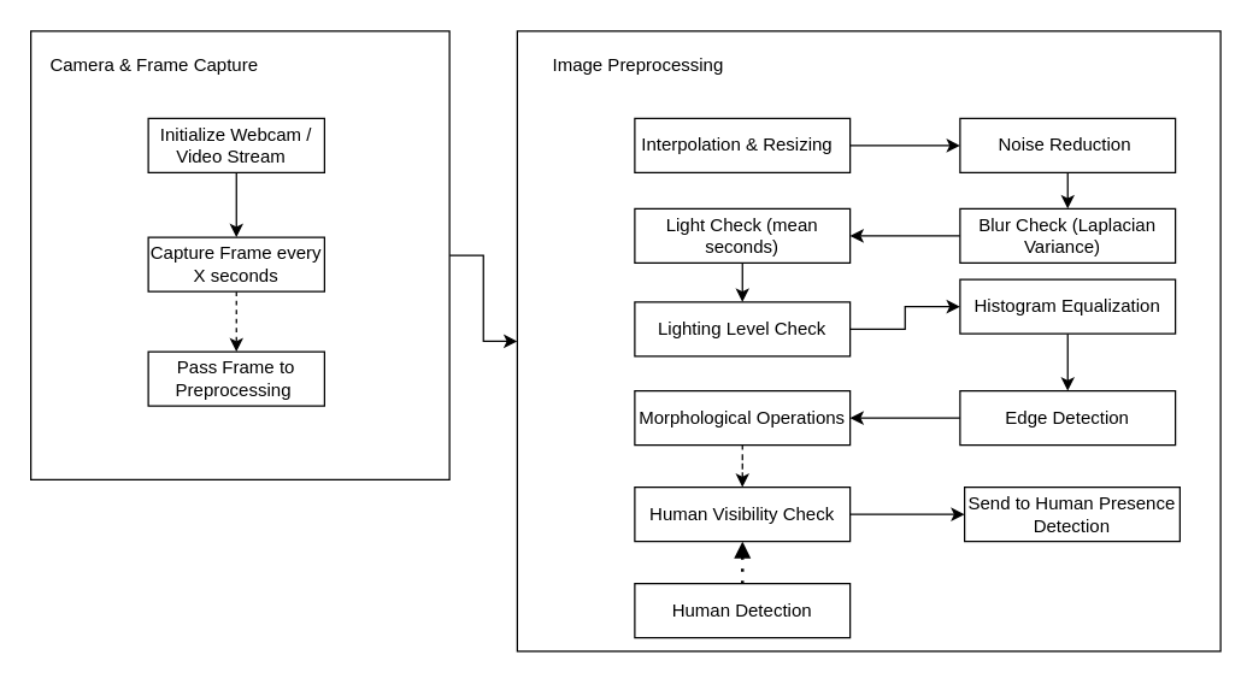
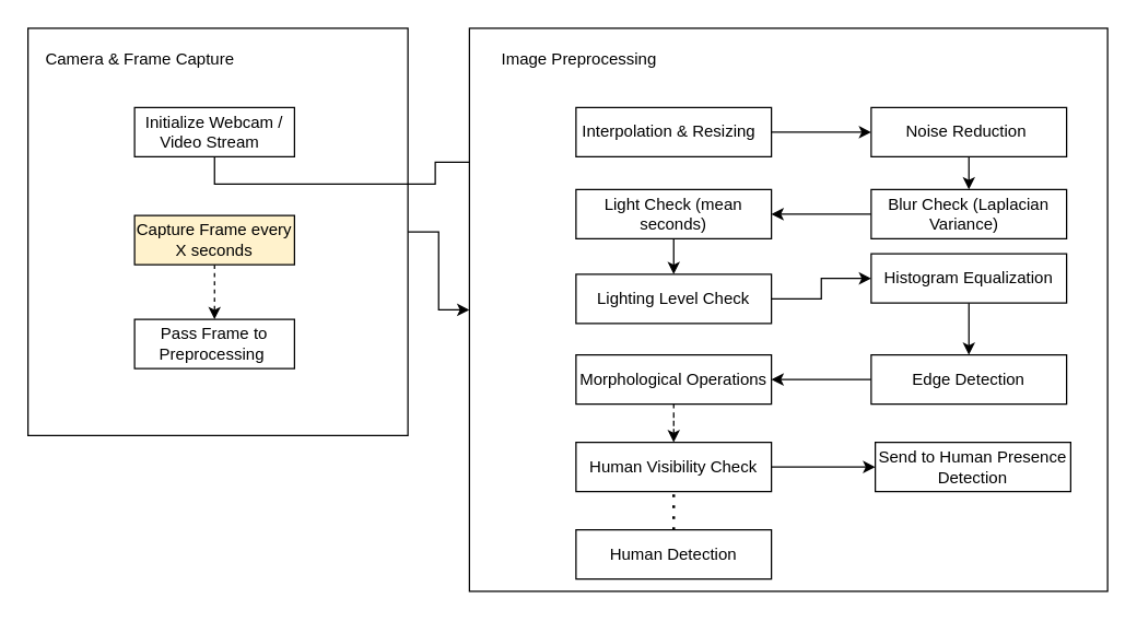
  <mxCell id="0" />
  <mxCell id="1" parent="0" />
  <mxCell id="2" value="" style="edgeStyle=orthogonalEdgeStyle;rounded=0;orthogonalLoop=1;jettySize=auto;html=1;" parent="1" source="3" target="10" edge="1"><mxGeometry relative="1" as="geometry" /></mxCell>
  <mxCell id="3" value="" style="rounded=0;whiteSpace=wrap;html=1;" parent="1" vertex="1"><mxGeometry x="20" y="20" width="278" height="298" as="geometry" /></mxCell>
  <mxCell id="4" value="&amp;nbsp;Camera &amp;amp; Frame Capture" style="text;html=1;align=center;verticalAlign=middle;resizable=0;points=[];autosize=1;strokeColor=none;fillColor=none;" parent="1" vertex="1"><mxGeometry x="20" y="30" width="159" height="26" as="geometry" /></mxCell>
- <mxCell id="5" style="edgeStyle=orthogonalEdgeStyle;rounded=0;orthogonalLoop=1;jettySize=auto;html=1;exitX=0.5;exitY=1;exitDx=0;exitDy=0;" parent="1" source="6" target="8" edge="1"><mxGeometry relative="1" as="geometry" /></mxCell>
+ <mxCell id="5" style="edgeStyle=orthogonalEdgeStyle;rounded=0;orthogonalLoop=1;jettySize=auto;html=1;exitX=0.5;exitY=1;exitDx=0;exitDy=0;" parent="1" source="6" target="15" edge="1"><mxGeometry relative="1" as="geometry" /></mxCell>
  <mxCell id="6" value="Initialize Webcam / Video Stream&amp;nbsp;&amp;nbsp;" style="rounded=0;whiteSpace=wrap;html=1;" parent="1" vertex="1"><mxGeometry x="98" y="78" width="117" height="36" as="geometry" /></mxCell>
  <mxCell id="7" style="edgeStyle=orthogonalEdgeStyle;rounded=0;orthogonalLoop=1;jettySize=auto;html=1;exitX=0.5;exitY=1;exitDx=0;exitDy=0;dashed=1;" parent="1" source="8" target="9" edge="1"><mxGeometry relative="1" as="geometry" /></mxCell>
- <mxCell id="8" value="Capture Frame every X seconds" style="rounded=0;whiteSpace=wrap;html=1;" parent="1" vertex="1"><mxGeometry x="98" y="157" width="117" height="36" as="geometry" /></mxCell>
+ <mxCell id="8" value="Capture Frame every X seconds" style="rounded=0;whiteSpace=wrap;html=1;fillColor=#fff2cc;" parent="1" vertex="1"><mxGeometry x="98" y="157" width="117" height="36" as="geometry" /></mxCell>
  <mxCell id="9" value="Pass Frame to Preprocessing&amp;nbsp;" style="rounded=0;whiteSpace=wrap;html=1;" parent="1" vertex="1"><mxGeometry x="98" y="233" width="117" height="36" as="geometry" /></mxCell>
  <mxCell id="10" value="" style="rounded=0;whiteSpace=wrap;html=1;" parent="1" vertex="1"><mxGeometry x="343" y="20" width="467" height="412" as="geometry" /></mxCell>
  <mxCell id="11" value="Image Preprocessing" style="text;html=1;align=center;verticalAlign=middle;resizable=0;points=[];autosize=1;strokeColor=none;fillColor=none;" parent="1" vertex="1"><mxGeometry x="357" y="30" width="131" height="26" as="geometry" /></mxCell>
  <mxCell id="12" value="" style="edgeStyle=orthogonalEdgeStyle;rounded=0;orthogonalLoop=1;jettySize=auto;html=1;" parent="1" source="13" target="31" edge="1"><mxGeometry relative="1" as="geometry" /></mxCell>
  <mxCell id="13" value="Interpolation &amp;amp; Resizing&amp;nbsp;&amp;nbsp;" style="rounded=0;whiteSpace=wrap;html=1;" parent="1" vertex="1"><mxGeometry x="421" y="78" width="143" height="36" as="geometry" /></mxCell>
  <mxCell id="14" style="edgeStyle=orthogonalEdgeStyle;rounded=0;orthogonalLoop=1;jettySize=auto;html=1;exitX=0.5;exitY=1;exitDx=0;exitDy=0;" parent="1" source="15" target="17" edge="1"><mxGeometry relative="1" as="geometry" /></mxCell>
  <mxCell id="15" value="Light Check (mean seconds)" style="rounded=0;whiteSpace=wrap;html=1;" parent="1" vertex="1"><mxGeometry x="421" y="138" width="143" height="36" as="geometry" /></mxCell>
  <mxCell id="16" value="" style="edgeStyle=orthogonalEdgeStyle;rounded=0;orthogonalLoop=1;jettySize=auto;html=1;" parent="1" source="17" target="27" edge="1"><mxGeometry relative="1" as="geometry" /></mxCell>
  <mxCell id="17" value="Lighting Level Check" style="rounded=0;whiteSpace=wrap;html=1;" parent="1" vertex="1"><mxGeometry x="421" y="200" width="143" height="36" as="geometry" /></mxCell>
  <mxCell id="18" value="" style="edgeStyle=orthogonalEdgeStyle;rounded=0;orthogonalLoop=1;jettySize=auto;html=1;dashed=1;" edge="1" parent="1" source="19" target="23"><mxGeometry relative="1" as="geometry" /></mxCell>
  <mxCell id="19" value="Morphological Operations" style="rounded=0;whiteSpace=wrap;html=1;" parent="1" vertex="1"><mxGeometry x="421" y="259" width="143" height="36" as="geometry" /></mxCell>
  <mxCell id="20" value="Human Detection" style="rounded=0;whiteSpace=wrap;html=1;" parent="1" vertex="1"><mxGeometry x="421" y="387" width="143" height="36" as="geometry" /></mxCell>
  <mxCell id="21" value="Send to Human Presence Detection" style="rounded=0;whiteSpace=wrap;html=1;" parent="1" vertex="1"><mxGeometry x="640" y="323" width="143" height="36" as="geometry" /></mxCell>
  <mxCell id="22" style="edgeStyle=orthogonalEdgeStyle;rounded=0;orthogonalLoop=1;jettySize=auto;html=1;exitX=1;exitY=0.5;exitDx=0;exitDy=0;entryX=0;entryY=0.5;entryDx=0;entryDy=0;" edge="1" parent="1" source="23" target="21"><mxGeometry relative="1" as="geometry" /></mxCell>
  <mxCell id="23" value="Human Visibility Check" style="rounded=0;whiteSpace=wrap;html=1;" parent="1" vertex="1"><mxGeometry x="421" y="323" width="143" height="36" as="geometry" /></mxCell>
  <mxCell id="24" style="edgeStyle=orthogonalEdgeStyle;rounded=0;orthogonalLoop=1;jettySize=auto;html=1;exitX=0;exitY=0.5;exitDx=0;exitDy=0;entryX=1;entryY=0.5;entryDx=0;entryDy=0;" parent="1" source="25" target="19" edge="1"><mxGeometry relative="1" as="geometry" /></mxCell>
  <mxCell id="25" value="Edge Detection" style="rounded=0;whiteSpace=wrap;html=1;" parent="1" vertex="1"><mxGeometry x="637" y="259" width="143" height="36" as="geometry" /></mxCell>
  <mxCell id="26" value="" style="edgeStyle=orthogonalEdgeStyle;rounded=0;orthogonalLoop=1;jettySize=auto;html=1;" parent="1" source="27" target="25" edge="1"><mxGeometry relative="1" as="geometry" /></mxCell>
  <mxCell id="27" value="Histogram Equalization" style="rounded=0;whiteSpace=wrap;html=1;" parent="1" vertex="1"><mxGeometry x="637" y="185" width="143" height="36" as="geometry" /></mxCell>
  <mxCell id="28" value="" style="edgeStyle=orthogonalEdgeStyle;rounded=0;orthogonalLoop=1;jettySize=auto;html=1;" parent="1" source="29" target="15" edge="1"><mxGeometry relative="1" as="geometry" /></mxCell>
  <mxCell id="29" value="Blur Check (Laplacian Variance)&amp;nbsp;&amp;nbsp;" style="rounded=0;whiteSpace=wrap;html=1;" parent="1" vertex="1"><mxGeometry x="637" y="138" width="143" height="36" as="geometry" /></mxCell>
  <mxCell id="30" value="" style="edgeStyle=orthogonalEdgeStyle;rounded=0;orthogonalLoop=1;jettySize=auto;html=1;" parent="1" source="31" target="29" edge="1"><mxGeometry relative="1" as="geometry" /></mxCell>
  <mxCell id="31" value="Noise Reduction&amp;nbsp;" style="rounded=0;whiteSpace=wrap;html=1;" parent="1" vertex="1"><mxGeometry x="637" y="78" width="143" height="36" as="geometry" /></mxCell>
- <mxCell id="32" value="" style="endArrow=block;dashed=1;html=1;dashPattern=1 3;strokeWidth=2;rounded=0;entryX=0.5;entryY=1;entryDx=0;entryDy=0;exitX=0.5;exitY=0;exitDx=0;exitDy=0;" edge="1" parent="1" source="20" target="23"><mxGeometry width="50" height="50" relative="1" as="geometry"><mxPoint x="395" y="295" as="sourcePoint" /><mxPoint x="445" y="245" as="targetPoint" /></mxGeometry></mxCell>
+ <mxCell id="32" value="" style="endArrow=none;dashed=1;html=1;dashPattern=1 3;strokeWidth=2;rounded=0;entryX=0.5;entryY=1;entryDx=0;entryDy=0;exitX=0.5;exitY=0;exitDx=0;exitDy=0;" edge="1" parent="1" source="20" target="23"><mxGeometry width="50" height="50" relative="1" as="geometry"><mxPoint x="395" y="295" as="sourcePoint" /><mxPoint x="445" y="245" as="targetPoint" /></mxGeometry></mxCell>
